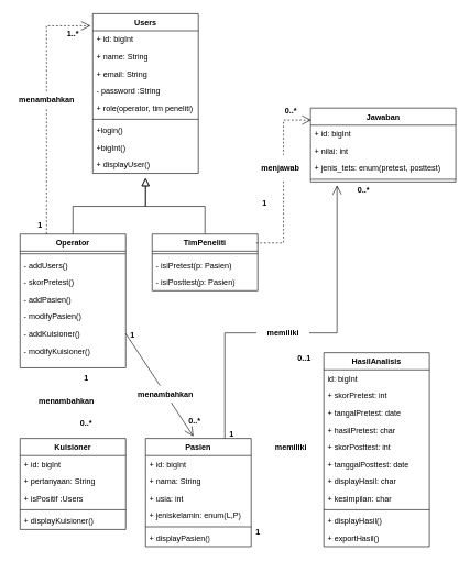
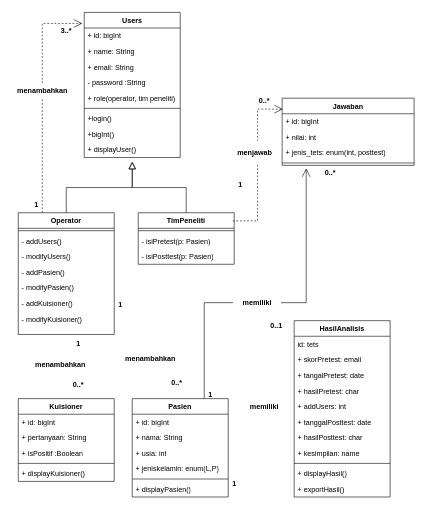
  <mxCell id="0" />
  <mxCell id="1" parent="0" />
  <mxCell id="2" value="Users" style="swimlane;fontStyle=1;align=center;verticalAlign=top;childLayout=stackLayout;horizontal=1;startSize=26;horizontalStack=0;resizeParent=1;resizeLast=0;collapsible=1;marginBottom=0;rounded=0;shadow=0;strokeWidth=1;" parent="1" vertex="1"><mxGeometry x="140" y="20" width="160" height="242" as="geometry"><mxRectangle x="230" y="140" width="160" height="26" as="alternateBounds" /></mxGeometry></mxCell>
  <mxCell id="3" value="+ id: bigInt" style="text;align=left;verticalAlign=top;spacingLeft=4;spacingRight=4;overflow=hidden;rotatable=0;points=[[0,0.5],[1,0.5]];portConstraint=eastwest;" parent="2" vertex="1"><mxGeometry y="26" width="160" height="26" as="geometry" /></mxCell>
  <mxCell id="4" value="+ name: String" style="text;align=left;verticalAlign=top;spacingLeft=4;spacingRight=4;overflow=hidden;rotatable=0;points=[[0,0.5],[1,0.5]];portConstraint=eastwest;rounded=0;shadow=0;html=0;" parent="2" vertex="1"><mxGeometry y="52" width="160" height="26" as="geometry" /></mxCell>
  <mxCell id="5" value="+ email: String" style="text;align=left;verticalAlign=top;spacingLeft=4;spacingRight=4;overflow=hidden;rotatable=0;points=[[0,0.5],[1,0.5]];portConstraint=eastwest;rounded=0;shadow=0;html=0;" parent="2" vertex="1"><mxGeometry y="78" width="160" height="26" as="geometry" /></mxCell>
  <mxCell id="6" value="- password :String" style="text;align=left;verticalAlign=top;spacingLeft=4;spacingRight=4;overflow=hidden;rotatable=0;points=[[0,0.5],[1,0.5]];portConstraint=eastwest;rounded=0;shadow=0;html=0;" parent="2" vertex="1"><mxGeometry y="104" width="160" height="26" as="geometry" /></mxCell>
  <mxCell id="7" value="+ role(operator, tim peneliti)" style="text;align=left;verticalAlign=top;spacingLeft=4;spacingRight=4;overflow=hidden;rotatable=0;points=[[0,0.5],[1,0.5]];portConstraint=eastwest;rounded=0;shadow=0;html=0;" vertex="1" parent="2"><mxGeometry y="130" width="160" height="26" as="geometry" /></mxCell>
  <mxCell id="8" value="" style="line;html=1;strokeWidth=1;align=left;verticalAlign=middle;spacingTop=-1;spacingLeft=3;spacingRight=3;rotatable=0;labelPosition=right;points=[];portConstraint=eastwest;" parent="2" vertex="1"><mxGeometry y="156" width="160" height="8" as="geometry" /></mxCell>
  <mxCell id="9" value="+login()" style="text;align=left;verticalAlign=top;spacingLeft=4;spacingRight=4;overflow=hidden;rotatable=0;points=[[0,0.5],[1,0.5]];portConstraint=eastwest;" parent="2" vertex="1"><mxGeometry y="164" width="160" height="26" as="geometry" /></mxCell>
  <mxCell id="10" value="+bigInt()" style="text;align=left;verticalAlign=top;spacingLeft=4;spacingRight=4;overflow=hidden;rotatable=0;points=[[0,0.5],[1,0.5]];portConstraint=eastwest;" parent="2" vertex="1"><mxGeometry y="190" width="160" height="26" as="geometry" /></mxCell>
  <mxCell id="11" value="+ displayUser()" style="text;align=left;verticalAlign=top;spacingLeft=4;spacingRight=4;overflow=hidden;rotatable=0;points=[[0,0.5],[1,0.5]];portConstraint=eastwest;" parent="2" vertex="1"><mxGeometry y="216" width="160" height="26" as="geometry" /></mxCell>
  <mxCell id="12" value="Operator" style="swimlane;fontStyle=1;align=center;verticalAlign=top;childLayout=stackLayout;horizontal=1;startSize=26;horizontalStack=0;resizeParent=1;resizeLast=0;collapsible=1;marginBottom=0;rounded=0;shadow=0;strokeWidth=1;" parent="1" vertex="1"><mxGeometry x="30" y="354" width="160" height="203" as="geometry"><mxRectangle x="130" y="380" width="160" height="26" as="alternateBounds" /></mxGeometry></mxCell>
  <mxCell id="13" value="" style="line;html=1;strokeWidth=1;align=left;verticalAlign=middle;spacingTop=-1;spacingLeft=3;spacingRight=3;rotatable=0;labelPosition=right;points=[];portConstraint=eastwest;" parent="12" vertex="1"><mxGeometry y="26" width="160" height="8" as="geometry" /></mxCell>
  <mxCell id="14" value="- addUsers()" style="text;align=left;verticalAlign=top;spacingLeft=4;spacingRight=4;overflow=hidden;rotatable=0;points=[[0,0.5],[1,0.5]];portConstraint=eastwest;fontStyle=0" parent="12" vertex="1"><mxGeometry y="34" width="160" height="26" as="geometry" /></mxCell>
- <mxCell id="15" value="- skorPretest()" style="text;align=left;verticalAlign=top;spacingLeft=4;spacingRight=4;overflow=hidden;rotatable=0;points=[[0,0.5],[1,0.5]];portConstraint=eastwest;" parent="12" vertex="1"><mxGeometry y="60" width="160" height="26" as="geometry" /></mxCell>
+ <mxCell id="15" value="- modifyUsers()" style="text;align=left;verticalAlign=top;spacingLeft=4;spacingRight=4;overflow=hidden;rotatable=0;points=[[0,0.5],[1,0.5]];portConstraint=eastwest;" parent="12" vertex="1"><mxGeometry y="60" width="160" height="26" as="geometry" /></mxCell>
  <mxCell id="16" value="- addPasien()" style="text;align=left;verticalAlign=top;spacingLeft=4;spacingRight=4;overflow=hidden;rotatable=0;points=[[0,0.5],[1,0.5]];portConstraint=eastwest;" parent="12" vertex="1"><mxGeometry y="86" width="160" height="26" as="geometry" /></mxCell>
  <mxCell id="17" value="- modifyPasien()" style="text;align=left;verticalAlign=top;spacingLeft=4;spacingRight=4;overflow=hidden;rotatable=0;points=[[0,0.5],[1,0.5]];portConstraint=eastwest;" parent="12" vertex="1"><mxGeometry y="112" width="160" height="26" as="geometry" /></mxCell>
  <mxCell id="18" value="- addKuisioner()" style="text;align=left;verticalAlign=top;spacingLeft=4;spacingRight=4;overflow=hidden;rotatable=0;points=[[0,0.5],[1,0.5]];portConstraint=eastwest;" parent="12" vertex="1"><mxGeometry y="138" width="160" height="26" as="geometry" /></mxCell>
  <mxCell id="19" value="- modifyKuisioner()" style="text;align=left;verticalAlign=top;spacingLeft=4;spacingRight=4;overflow=hidden;rotatable=0;points=[[0,0.5],[1,0.5]];portConstraint=eastwest;" parent="12" vertex="1"><mxGeometry y="164" width="160" height="26" as="geometry" /></mxCell>
  <mxCell id="20" value="" style="endArrow=block;endSize=10;endFill=0;shadow=0;strokeWidth=1;rounded=0;curved=0;edgeStyle=elbowEdgeStyle;elbow=vertical;" parent="1" source="12" edge="1"><mxGeometry width="160" relative="1" as="geometry"><mxPoint x="120" y="110" as="sourcePoint" /><mxPoint x="220" y="269" as="targetPoint" /></mxGeometry></mxCell>
  <mxCell id="21" value="" style="endArrow=block;endSize=10;endFill=0;shadow=0;strokeWidth=1;rounded=0;curved=0;edgeStyle=elbowEdgeStyle;elbow=vertical;exitX=0.5;exitY=0;exitDx=0;exitDy=0;" parent="1" source="34" edge="1"><mxGeometry width="160" relative="1" as="geometry"><mxPoint x="360" y="354" as="sourcePoint" /><mxPoint x="220" y="269" as="targetPoint" /></mxGeometry></mxCell>
  <mxCell id="22" value="HasilAnalisis" style="swimlane;fontStyle=1;align=center;verticalAlign=top;childLayout=stackLayout;horizontal=1;startSize=26;horizontalStack=0;resizeParent=1;resizeLast=0;collapsible=1;marginBottom=0;rounded=0;shadow=0;strokeWidth=1;" parent="1" vertex="1"><mxGeometry x="490" y="534" width="160" height="294" as="geometry"><mxRectangle x="550" y="140" width="160" height="26" as="alternateBounds" /></mxGeometry></mxCell>
- <mxCell id="23" value="id: bigInt" style="text;align=left;verticalAlign=top;spacingLeft=4;spacingRight=4;overflow=hidden;rotatable=0;points=[[0,0.5],[1,0.5]];portConstraint=eastwest;" parent="22" vertex="1"><mxGeometry y="26" width="160" height="26" as="geometry" /></mxCell>
- <mxCell id="24" value="+ skorPretest: int" style="text;align=left;verticalAlign=top;spacingLeft=4;spacingRight=4;overflow=hidden;rotatable=0;points=[[0,0.5],[1,0.5]];portConstraint=eastwest;rounded=0;shadow=0;html=0;" parent="22" vertex="1"><mxGeometry y="52" width="160" height="26" as="geometry" /></mxCell>
+ <mxCell id="23" value="id: tets" style="text;align=left;verticalAlign=top;spacingLeft=4;spacingRight=4;overflow=hidden;rotatable=0;points=[[0,0.5],[1,0.5]];portConstraint=eastwest;" parent="22" vertex="1"><mxGeometry y="26" width="160" height="26" as="geometry" /></mxCell>
+ <mxCell id="24" value="+ skorPretest: email" style="text;align=left;verticalAlign=top;spacingLeft=4;spacingRight=4;overflow=hidden;rotatable=0;points=[[0,0.5],[1,0.5]];portConstraint=eastwest;rounded=0;shadow=0;html=0;" parent="22" vertex="1"><mxGeometry y="52" width="160" height="26" as="geometry" /></mxCell>
  <mxCell id="25" value="+ tangalPretest: date" style="text;align=left;verticalAlign=top;spacingLeft=4;spacingRight=4;overflow=hidden;rotatable=0;points=[[0,0.5],[1,0.5]];portConstraint=eastwest;rounded=0;shadow=0;html=0;" parent="22" vertex="1"><mxGeometry y="78" width="160" height="26" as="geometry" /></mxCell>
  <mxCell id="26" value="+ hasilPretest: char" style="text;align=left;verticalAlign=top;spacingLeft=4;spacingRight=4;overflow=hidden;rotatable=0;points=[[0,0.5],[1,0.5]];portConstraint=eastwest;rounded=0;shadow=0;html=0;" parent="22" vertex="1"><mxGeometry y="104" width="160" height="26" as="geometry" /></mxCell>
- <mxCell id="27" value="+ skorPosttest: int" style="text;align=left;verticalAlign=top;spacingLeft=4;spacingRight=4;overflow=hidden;rotatable=0;points=[[0,0.5],[1,0.5]];portConstraint=eastwest;rounded=0;shadow=0;html=0;" parent="22" vertex="1"><mxGeometry y="130" width="160" height="26" as="geometry" /></mxCell>
+ <mxCell id="27" value="+ addUsers: int" style="text;align=left;verticalAlign=top;spacingLeft=4;spacingRight=4;overflow=hidden;rotatable=0;points=[[0,0.5],[1,0.5]];portConstraint=eastwest;rounded=0;shadow=0;html=0;" parent="22" vertex="1"><mxGeometry y="130" width="160" height="26" as="geometry" /></mxCell>
  <mxCell id="28" value="+ tanggalPosttest: date" style="text;align=left;verticalAlign=top;spacingLeft=4;spacingRight=4;overflow=hidden;rotatable=0;points=[[0,0.5],[1,0.5]];portConstraint=eastwest;rounded=0;shadow=0;html=0;" parent="22" vertex="1"><mxGeometry y="156" width="160" height="26" as="geometry" /></mxCell>
- <mxCell id="29" value="+ displayHasil: char" style="text;align=left;verticalAlign=top;spacingLeft=4;spacingRight=4;overflow=hidden;rotatable=0;points=[[0,0.5],[1,0.5]];portConstraint=eastwest;rounded=0;shadow=0;html=0;" parent="22" vertex="1"><mxGeometry y="182" width="160" height="26" as="geometry" /></mxCell>
- <mxCell id="30" value="+ kesimpilan: char" style="text;align=left;verticalAlign=top;spacingLeft=4;spacingRight=4;overflow=hidden;rotatable=0;points=[[0,0.5],[1,0.5]];portConstraint=eastwest;rounded=0;shadow=0;html=0;" parent="22" vertex="1"><mxGeometry y="208" width="160" height="26" as="geometry" /></mxCell>
+ <mxCell id="29" value="+ hasilPosttest: char" style="text;align=left;verticalAlign=top;spacingLeft=4;spacingRight=4;overflow=hidden;rotatable=0;points=[[0,0.5],[1,0.5]];portConstraint=eastwest;rounded=0;shadow=0;html=0;" parent="22" vertex="1"><mxGeometry y="182" width="160" height="26" as="geometry" /></mxCell>
+ <mxCell id="30" value="+ kesimpilan: name" style="text;align=left;verticalAlign=top;spacingLeft=4;spacingRight=4;overflow=hidden;rotatable=0;points=[[0,0.5],[1,0.5]];portConstraint=eastwest;rounded=0;shadow=0;html=0;" parent="22" vertex="1"><mxGeometry y="208" width="160" height="26" as="geometry" /></mxCell>
  <mxCell id="31" value="" style="line;html=1;strokeWidth=1;align=left;verticalAlign=middle;spacingTop=-1;spacingLeft=3;spacingRight=3;rotatable=0;labelPosition=right;points=[];portConstraint=eastwest;" parent="22" vertex="1"><mxGeometry y="234" width="160" height="8" as="geometry" /></mxCell>
  <mxCell id="32" value="+ displayHasil()" style="text;align=left;verticalAlign=top;spacingLeft=4;spacingRight=4;overflow=hidden;rotatable=0;points=[[0,0.5],[1,0.5]];portConstraint=eastwest;" parent="22" vertex="1"><mxGeometry y="242" width="160" height="26" as="geometry" /></mxCell>
  <mxCell id="33" value="+ exportHasil()" style="text;align=left;verticalAlign=top;spacingLeft=4;spacingRight=4;overflow=hidden;rotatable=0;points=[[0,0.5],[1,0.5]];portConstraint=eastwest;" parent="22" vertex="1"><mxGeometry y="268" width="160" height="26" as="geometry" /></mxCell>
  <mxCell id="34" value="TimPeneliti" style="swimlane;fontStyle=1;align=center;verticalAlign=top;childLayout=stackLayout;horizontal=1;startSize=26;horizontalStack=0;resizeParent=1;resizeParentMax=0;resizeLast=0;collapsible=1;marginBottom=0;whiteSpace=wrap;html=1;" parent="1" vertex="1"><mxGeometry x="230" y="354" width="160" height="86" as="geometry" /></mxCell>
  <mxCell id="35" value="" style="line;strokeWidth=1;fillColor=none;align=left;verticalAlign=middle;spacingTop=-1;spacingLeft=3;spacingRight=3;rotatable=0;labelPosition=right;points=[];portConstraint=eastwest;strokeColor=inherit;" parent="34" vertex="1"><mxGeometry y="26" width="160" height="8" as="geometry" /></mxCell>
  <mxCell id="36" value="- isiPretest(p: Pasien)" style="text;strokeColor=none;fillColor=none;align=left;verticalAlign=top;spacingLeft=4;spacingRight=4;overflow=hidden;rotatable=0;points=[[0,0.5],[1,0.5]];portConstraint=eastwest;whiteSpace=wrap;html=1;" parent="34" vertex="1"><mxGeometry y="34" width="160" height="26" as="geometry" /></mxCell>
  <mxCell id="37" value="- isiPosttest(p: Pasien)" style="text;strokeColor=none;fillColor=none;align=left;verticalAlign=top;spacingLeft=4;spacingRight=4;overflow=hidden;rotatable=0;points=[[0,0.5],[1,0.5]];portConstraint=eastwest;whiteSpace=wrap;html=1;" parent="34" vertex="1"><mxGeometry y="60" width="160" height="26" as="geometry" /></mxCell>
  <mxCell id="38" value="Pasien" style="swimlane;fontStyle=1;align=center;verticalAlign=top;childLayout=stackLayout;horizontal=1;startSize=26;horizontalStack=0;resizeParent=1;resizeParentMax=0;resizeLast=0;collapsible=1;marginBottom=0;whiteSpace=wrap;html=1;" parent="1" vertex="1"><mxGeometry x="220" y="664" width="160" height="164" as="geometry" /></mxCell>
  <mxCell id="39" value="+ id: bigInt" style="text;strokeColor=none;fillColor=none;align=left;verticalAlign=top;spacingLeft=4;spacingRight=4;overflow=hidden;rotatable=0;points=[[0,0.5],[1,0.5]];portConstraint=eastwest;whiteSpace=wrap;html=1;" parent="38" vertex="1"><mxGeometry y="26" width="160" height="26" as="geometry" /></mxCell>
  <mxCell id="40" value="+ nama: String" style="text;strokeColor=none;fillColor=none;align=left;verticalAlign=top;spacingLeft=4;spacingRight=4;overflow=hidden;rotatable=0;points=[[0,0.5],[1,0.5]];portConstraint=eastwest;whiteSpace=wrap;html=1;" parent="38" vertex="1"><mxGeometry y="52" width="160" height="26" as="geometry" /></mxCell>
  <mxCell id="41" value="+ usia: int" style="text;strokeColor=none;fillColor=none;align=left;verticalAlign=top;spacingLeft=4;spacingRight=4;overflow=hidden;rotatable=0;points=[[0,0.5],[1,0.5]];portConstraint=eastwest;whiteSpace=wrap;html=1;" parent="38" vertex="1"><mxGeometry y="78" width="160" height="26" as="geometry" /></mxCell>
  <mxCell id="42" value="+ jeniskelamin: enum(L,P)" style="text;strokeColor=none;fillColor=none;align=left;verticalAlign=top;spacingLeft=4;spacingRight=4;overflow=hidden;rotatable=0;points=[[0,0.5],[1,0.5]];portConstraint=eastwest;whiteSpace=wrap;html=1;" parent="38" vertex="1"><mxGeometry y="104" width="160" height="26" as="geometry" /></mxCell>
  <mxCell id="43" value="" style="line;strokeWidth=1;fillColor=none;align=left;verticalAlign=middle;spacingTop=-1;spacingLeft=3;spacingRight=3;rotatable=0;labelPosition=right;points=[];portConstraint=eastwest;strokeColor=inherit;" parent="38" vertex="1"><mxGeometry y="130" width="160" height="8" as="geometry" /></mxCell>
  <mxCell id="44" value="+ displayPasien()" style="text;strokeColor=none;fillColor=none;align=left;verticalAlign=top;spacingLeft=4;spacingRight=4;overflow=hidden;rotatable=0;points=[[0,0.5],[1,0.5]];portConstraint=eastwest;whiteSpace=wrap;html=1;" parent="38" vertex="1"><mxGeometry y="138" width="160" height="26" as="geometry" /></mxCell>
  <mxCell id="45" value="Kuisioner" style="swimlane;fontStyle=1;align=center;verticalAlign=top;childLayout=stackLayout;horizontal=1;startSize=26;horizontalStack=0;resizeParent=1;resizeParentMax=0;resizeLast=0;collapsible=1;marginBottom=0;whiteSpace=wrap;html=1;" parent="1" vertex="1"><mxGeometry x="30" y="664" width="160" height="138" as="geometry" /></mxCell>
  <mxCell id="46" value="+ id: bigInt" style="text;strokeColor=none;fillColor=none;align=left;verticalAlign=top;spacingLeft=4;spacingRight=4;overflow=hidden;rotatable=0;points=[[0,0.5],[1,0.5]];portConstraint=eastwest;whiteSpace=wrap;html=1;" parent="45" vertex="1"><mxGeometry y="26" width="160" height="26" as="geometry" /></mxCell>
  <mxCell id="47" value="+ pertanyaan: String" style="text;strokeColor=none;fillColor=none;align=left;verticalAlign=top;spacingLeft=4;spacingRight=4;overflow=hidden;rotatable=0;points=[[0,0.5],[1,0.5]];portConstraint=eastwest;whiteSpace=wrap;html=1;" parent="45" vertex="1"><mxGeometry y="52" width="160" height="26" as="geometry" /></mxCell>
- <mxCell id="48" value="+ isPositif :Users" style="text;strokeColor=none;fillColor=none;align=left;verticalAlign=top;spacingLeft=4;spacingRight=4;overflow=hidden;rotatable=0;points=[[0,0.5],[1,0.5]];portConstraint=eastwest;whiteSpace=wrap;html=1;" parent="45" vertex="1"><mxGeometry y="78" width="160" height="26" as="geometry" /></mxCell>
+ <mxCell id="48" value="+ isPositif :Boolean" style="text;strokeColor=none;fillColor=none;align=left;verticalAlign=top;spacingLeft=4;spacingRight=4;overflow=hidden;rotatable=0;points=[[0,0.5],[1,0.5]];portConstraint=eastwest;whiteSpace=wrap;html=1;" parent="45" vertex="1"><mxGeometry y="78" width="160" height="26" as="geometry" /></mxCell>
  <mxCell id="49" value="" style="line;strokeWidth=1;fillColor=none;align=left;verticalAlign=middle;spacingTop=-1;spacingLeft=3;spacingRight=3;rotatable=0;labelPosition=right;points=[];portConstraint=eastwest;strokeColor=inherit;" parent="45" vertex="1"><mxGeometry y="104" width="160" height="8" as="geometry" /></mxCell>
  <mxCell id="50" value="+ displayKuisioner()" style="text;strokeColor=none;fillColor=none;align=left;verticalAlign=top;spacingLeft=4;spacingRight=4;overflow=hidden;rotatable=0;points=[[0,0.5],[1,0.5]];portConstraint=eastwest;whiteSpace=wrap;html=1;" parent="45" vertex="1"><mxGeometry y="112" width="160" height="26" as="geometry" /></mxCell>
  <mxCell id="51" value="" style="endArrow=open;endFill=1;endSize=12;html=1;rounded=0;entryX=-0.021;entryY=0.076;entryDx=0;entryDy=0;exitX=0.25;exitY=0;exitDx=0;exitDy=0;entryPerimeter=0;edgeStyle=elbowEdgeStyle;dashed=1;" parent="1" source="12" target="2" edge="1"><mxGeometry width="160" relative="1" as="geometry"><mxPoint x="-200" y="504" as="sourcePoint" /><mxPoint x="-120" y="644" as="targetPoint" /><Array as="points"><mxPoint x="70" y="154" /></Array></mxGeometry></mxCell>
  <mxCell id="52" value="1" style="text;align=center;fontStyle=1;verticalAlign=middle;spacingLeft=3;spacingRight=3;strokeColor=none;rotatable=0;points=[[0,0.5],[1,0.5]];portConstraint=eastwest;html=1;" parent="1" vertex="1"><mxGeometry x="20" y="328" width="80" height="26" as="geometry" /></mxCell>
- <mxCell id="53" value="1..*" style="text;align=center;fontStyle=1;verticalAlign=middle;spacingLeft=3;spacingRight=3;strokeColor=none;rotatable=0;points=[[0,0.5],[1,0.5]];portConstraint=eastwest;html=1;" parent="1" vertex="1"><mxGeometry x="70" y="38" width="80" height="26" as="geometry" /></mxCell>
+ <mxCell id="53" value="3..*" style="text;align=center;fontStyle=1;verticalAlign=middle;spacingLeft=3;spacingRight=3;strokeColor=none;rotatable=0;points=[[0,0.5],[1,0.5]];portConstraint=eastwest;html=1;" parent="1" vertex="1"><mxGeometry x="70" y="38" width="80" height="26" as="geometry" /></mxCell>
  <mxCell id="54" value="0..*" style="text;align=center;fontStyle=1;verticalAlign=middle;spacingLeft=3;spacingRight=3;strokeColor=none;rotatable=0;points=[[0,0.5],[1,0.5]];portConstraint=eastwest;html=1;" parent="1" vertex="1"><mxGeometry x="90" y="628" width="80" height="26" as="geometry" /></mxCell>
  <mxCell id="55" value="1" style="text;align=center;fontStyle=1;verticalAlign=middle;spacingLeft=3;spacingRight=3;strokeColor=none;rotatable=0;points=[[0,0.5],[1,0.5]];portConstraint=eastwest;html=1;" parent="1" vertex="1"><mxGeometry x="90" y="560" width="80" height="26" as="geometry" /></mxCell>
  <mxCell id="56" value="menambahkan" style="text;align=center;fontStyle=1;verticalAlign=middle;spacingLeft=3;spacingRight=3;strokeColor=none;rotatable=0;points=[[0,0.5],[1,0.5]];portConstraint=eastwest;html=1;fillColor=default;" parent="1" vertex="1"><mxGeometry x="60" y="594" width="80" height="26" as="geometry" /></mxCell>
- <mxCell id="57" value="" style="endArrow=open;endFill=1;endSize=12;html=1;rounded=0;exitX=1;exitY=0.5;exitDx=0;exitDy=0;entryX=0.453;entryY=-0.019;entryDx=0;entryDy=0;entryPerimeter=0;" parent="1" source="18" target="38" edge="1"><mxGeometry width="160" relative="1" as="geometry"><mxPoint x="-200" y="504" as="sourcePoint" /><mxPoint x="310" y="624" as="targetPoint" /></mxGeometry></mxCell>
  <mxCell id="58" value="1" style="text;align=center;fontStyle=1;verticalAlign=middle;spacingLeft=3;spacingRight=3;strokeColor=none;rotatable=0;points=[[0,0.5],[1,0.5]];portConstraint=eastwest;html=1;" parent="1" vertex="1"><mxGeometry x="160" y="495" width="80" height="26" as="geometry" /></mxCell>
  <mxCell id="59" value="0..*" style="text;align=center;fontStyle=1;verticalAlign=middle;spacingLeft=3;spacingRight=3;strokeColor=none;rotatable=0;points=[[0,0.5],[1,0.5]];portConstraint=eastwest;html=1;" parent="1" vertex="1"><mxGeometry x="254" y="624" width="80" height="26" as="geometry" /></mxCell>
  <mxCell id="60" value="menambahkan" style="text;align=center;fontStyle=1;verticalAlign=middle;spacingLeft=3;spacingRight=3;strokeColor=none;rotatable=0;points=[[0,0.5],[1,0.5]];portConstraint=eastwest;html=1;fillColor=default;" parent="1" vertex="1"><mxGeometry x="210" y="584" width="80" height="26" as="geometry" /></mxCell>
  <mxCell id="61" value="Jawaban" style="swimlane;fontStyle=1;align=center;verticalAlign=top;childLayout=stackLayout;horizontal=1;startSize=26;horizontalStack=0;resizeParent=1;resizeParentMax=0;resizeLast=0;collapsible=1;marginBottom=0;whiteSpace=wrap;html=1;" parent="1" vertex="1"><mxGeometry x="470" y="163" width="220" height="112" as="geometry" /></mxCell>
  <mxCell id="62" value="+ id: bigInt" style="text;strokeColor=none;fillColor=none;align=left;verticalAlign=top;spacingLeft=4;spacingRight=4;overflow=hidden;rotatable=0;points=[[0,0.5],[1,0.5]];portConstraint=eastwest;whiteSpace=wrap;html=1;" parent="61" vertex="1"><mxGeometry y="26" width="220" height="26" as="geometry" /></mxCell>
  <mxCell id="63" value="+ nilai: int" style="text;strokeColor=none;fillColor=none;align=left;verticalAlign=top;spacingLeft=4;spacingRight=4;overflow=hidden;rotatable=0;points=[[0,0.5],[1,0.5]];portConstraint=eastwest;whiteSpace=wrap;html=1;" parent="61" vertex="1"><mxGeometry y="52" width="220" height="26" as="geometry" /></mxCell>
- <mxCell id="64" value="+ jenis_tets: enum(pretest, posttest)" style="text;strokeColor=none;fillColor=none;align=left;verticalAlign=top;spacingLeft=4;spacingRight=4;overflow=hidden;rotatable=0;points=[[0,0.5],[1,0.5]];portConstraint=eastwest;whiteSpace=wrap;html=1;" parent="61" vertex="1"><mxGeometry y="78" width="220" height="26" as="geometry" /></mxCell>
+ <mxCell id="64" value="+ jenis_tets: enum(int, posttest)" style="text;strokeColor=none;fillColor=none;align=left;verticalAlign=top;spacingLeft=4;spacingRight=4;overflow=hidden;rotatable=0;points=[[0,0.5],[1,0.5]];portConstraint=eastwest;whiteSpace=wrap;html=1;" parent="61" vertex="1"><mxGeometry y="78" width="220" height="26" as="geometry" /></mxCell>
  <mxCell id="65" value="" style="line;strokeWidth=1;fillColor=none;align=left;verticalAlign=middle;spacingTop=-1;spacingLeft=3;spacingRight=3;rotatable=0;labelPosition=right;points=[];portConstraint=eastwest;strokeColor=inherit;" parent="61" vertex="1"><mxGeometry y="104" width="220" height="8" as="geometry" /></mxCell>
  <mxCell id="66" value="1" style="text;align=center;fontStyle=1;verticalAlign=middle;spacingLeft=3;spacingRight=3;strokeColor=none;rotatable=0;points=[[0,0.5],[1,0.5]];portConstraint=eastwest;html=1;" parent="1" vertex="1"><mxGeometry x="310" y="644" width="80" height="26" as="geometry" /></mxCell>
  <mxCell id="67" value="0..*" style="text;align=center;fontStyle=1;verticalAlign=middle;spacingLeft=3;spacingRight=3;strokeColor=none;rotatable=0;points=[[0,0.5],[1,0.5]];portConstraint=eastwest;html=1;" parent="1" vertex="1"><mxGeometry x="510" y="275" width="80" height="26" as="geometry" /></mxCell>
  <mxCell id="68" value="1" style="text;align=center;fontStyle=1;verticalAlign=middle;spacingLeft=3;spacingRight=3;strokeColor=none;rotatable=0;points=[[0,0.5],[1,0.5]];portConstraint=eastwest;html=1;" parent="1" vertex="1"><mxGeometry x="350" y="794" width="80" height="26" as="geometry" /></mxCell>
  <mxCell id="69" value="0..1" style="text;align=center;fontStyle=1;verticalAlign=middle;spacingLeft=3;spacingRight=3;strokeColor=none;rotatable=0;points=[[0,0.5],[1,0.5]];portConstraint=eastwest;html=1;" parent="1" vertex="1"><mxGeometry x="420" y="530" width="80" height="26" as="geometry" /></mxCell>
  <mxCell id="70" value="1" style="text;align=center;fontStyle=1;verticalAlign=middle;spacingLeft=3;spacingRight=3;strokeColor=none;rotatable=0;points=[[0,0.5],[1,0.5]];portConstraint=eastwest;html=1;" parent="1" vertex="1"><mxGeometry x="360" y="294" width="80" height="26" as="geometry" /></mxCell>
  <mxCell id="71" value="0..*" style="text;align=center;fontStyle=1;verticalAlign=middle;spacingLeft=3;spacingRight=3;strokeColor=none;rotatable=0;points=[[0,0.5],[1,0.5]];portConstraint=eastwest;html=1;" parent="1" vertex="1"><mxGeometry x="400" y="154" width="80" height="26" as="geometry" /></mxCell>
  <mxCell id="72" value="menambahkan" style="text;align=center;fontStyle=1;verticalAlign=middle;spacingLeft=3;spacingRight=3;rotatable=0;points=[[0,0.5],[1,0.5]];portConstraint=eastwest;html=1;shadow=0;fillColor=default;gradientColor=none;" parent="1" vertex="1"><mxGeometry x="30" y="138" width="80" height="26" as="geometry" /></mxCell>
  <mxCell id="73" value="memiliki" style="text;align=center;fontStyle=1;verticalAlign=middle;spacingLeft=3;spacingRight=3;strokeColor=none;rotatable=0;points=[[0,0.5],[1,0.5]];portConstraint=eastwest;html=1;fillColor=default;" vertex="1" parent="1"><mxGeometry x="400" y="664" width="80" height="26" as="geometry" /></mxCell>
  <mxCell id="74" value="" style="endArrow=open;endFill=1;endSize=12;html=1;rounded=0;entryX=0.005;entryY=0.163;entryDx=0;entryDy=0;entryPerimeter=0;exitX=0.985;exitY=0.157;exitDx=0;exitDy=0;exitPerimeter=0;edgeStyle=elbowEdgeStyle;dashed=1;" edge="1" parent="1" source="34" target="61"><mxGeometry width="160" relative="1" as="geometry"><mxPoint x="160" y="424" as="sourcePoint" /><mxPoint x="320" y="424" as="targetPoint" /></mxGeometry></mxCell>
  <mxCell id="75" value="" style="endArrow=open;endFill=1;endSize=12;html=1;rounded=0;entryX=0.182;entryY=1.625;entryDx=0;entryDy=0;exitX=0.75;exitY=0;exitDx=0;exitDy=0;edgeStyle=elbowEdgeStyle;elbow=vertical;entryPerimeter=0;" edge="1" parent="1" source="38" target="65"><mxGeometry width="160" relative="1" as="geometry"><mxPoint x="160" y="654" as="sourcePoint" /><mxPoint x="320" y="654" as="targetPoint" /><Array as="points"><mxPoint x="470" y="504" /></Array></mxGeometry></mxCell>
  <mxCell id="76" value="memiliki" style="text;align=center;fontStyle=1;verticalAlign=middle;spacingLeft=3;spacingRight=3;strokeColor=none;rotatable=0;points=[[0,0.5],[1,0.5]];portConstraint=eastwest;html=1;fillColor=default;fillStyle=solid;" vertex="1" parent="1"><mxGeometry x="388" y="491" width="80" height="26" as="geometry" /></mxCell>
  <mxCell id="77" value="menjawab" style="text;align=center;fontStyle=1;verticalAlign=middle;spacingLeft=3;spacingRight=3;strokeColor=none;rotatable=0;points=[[0,0.5],[1,0.5]];portConstraint=eastwest;html=1;fillColor=default;" vertex="1" parent="1"><mxGeometry x="384" y="234" width="80" height="40" as="geometry" /></mxCell>
